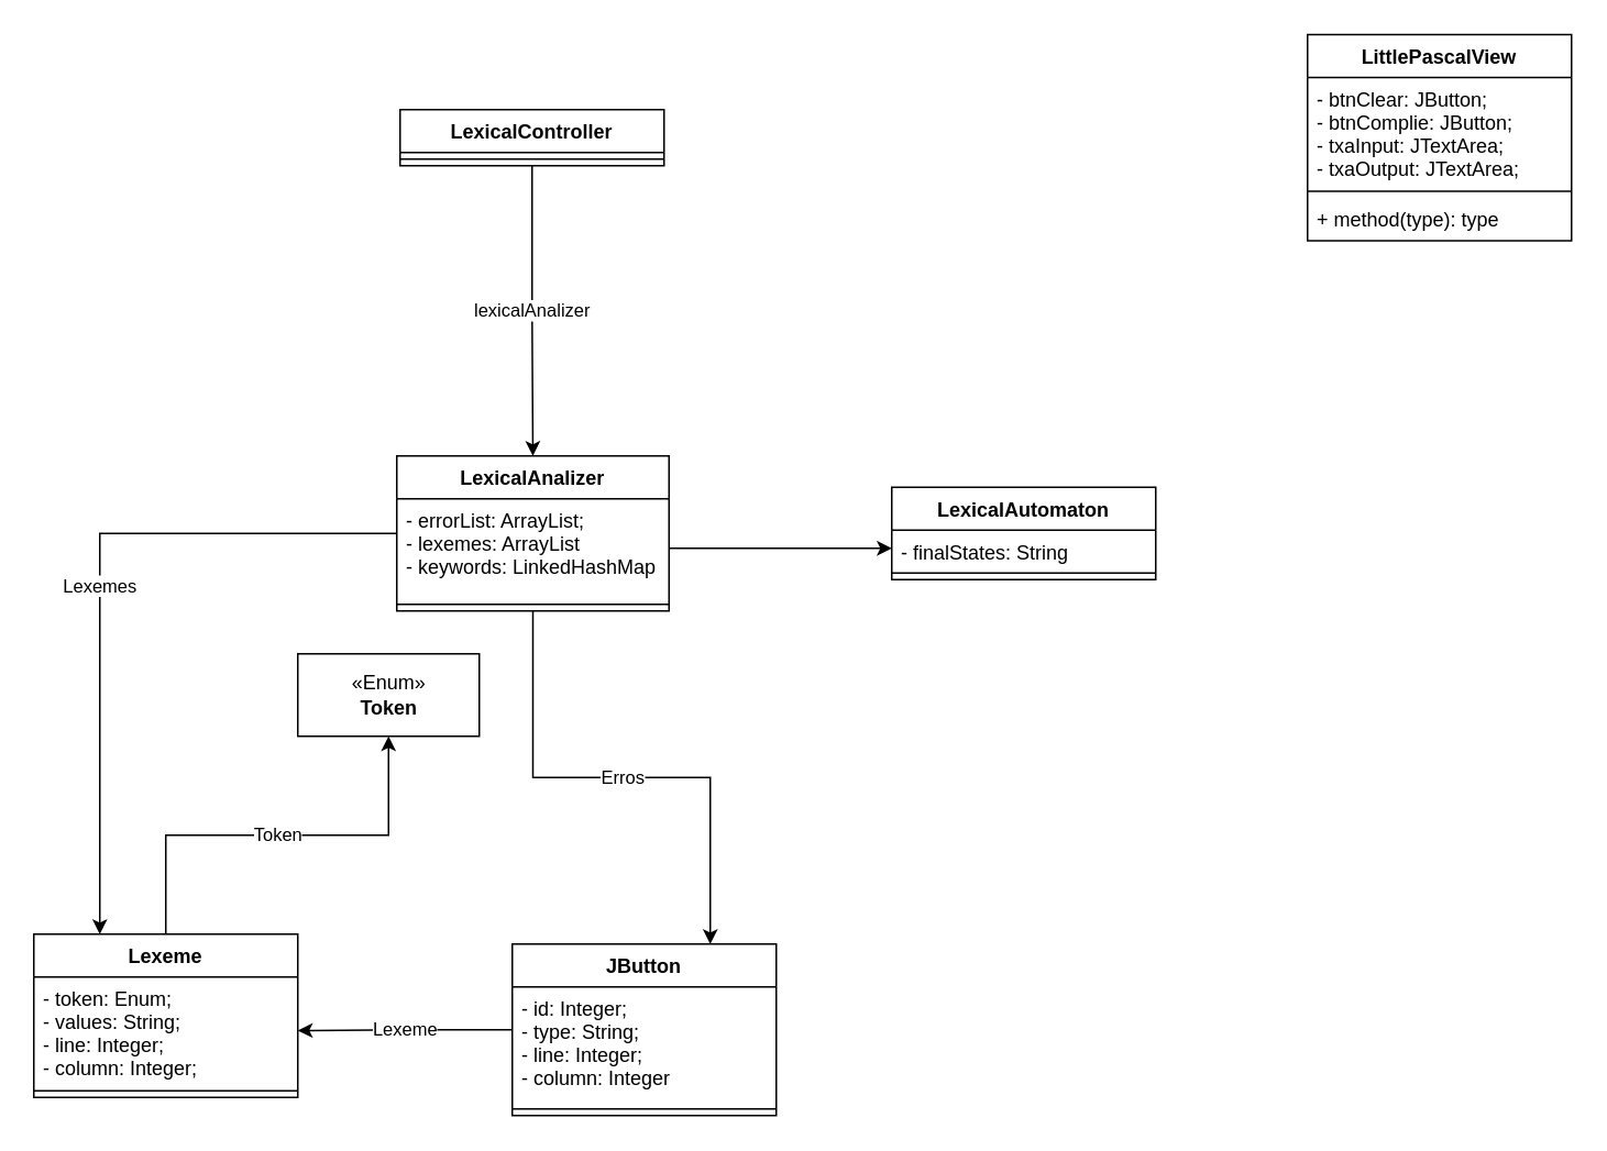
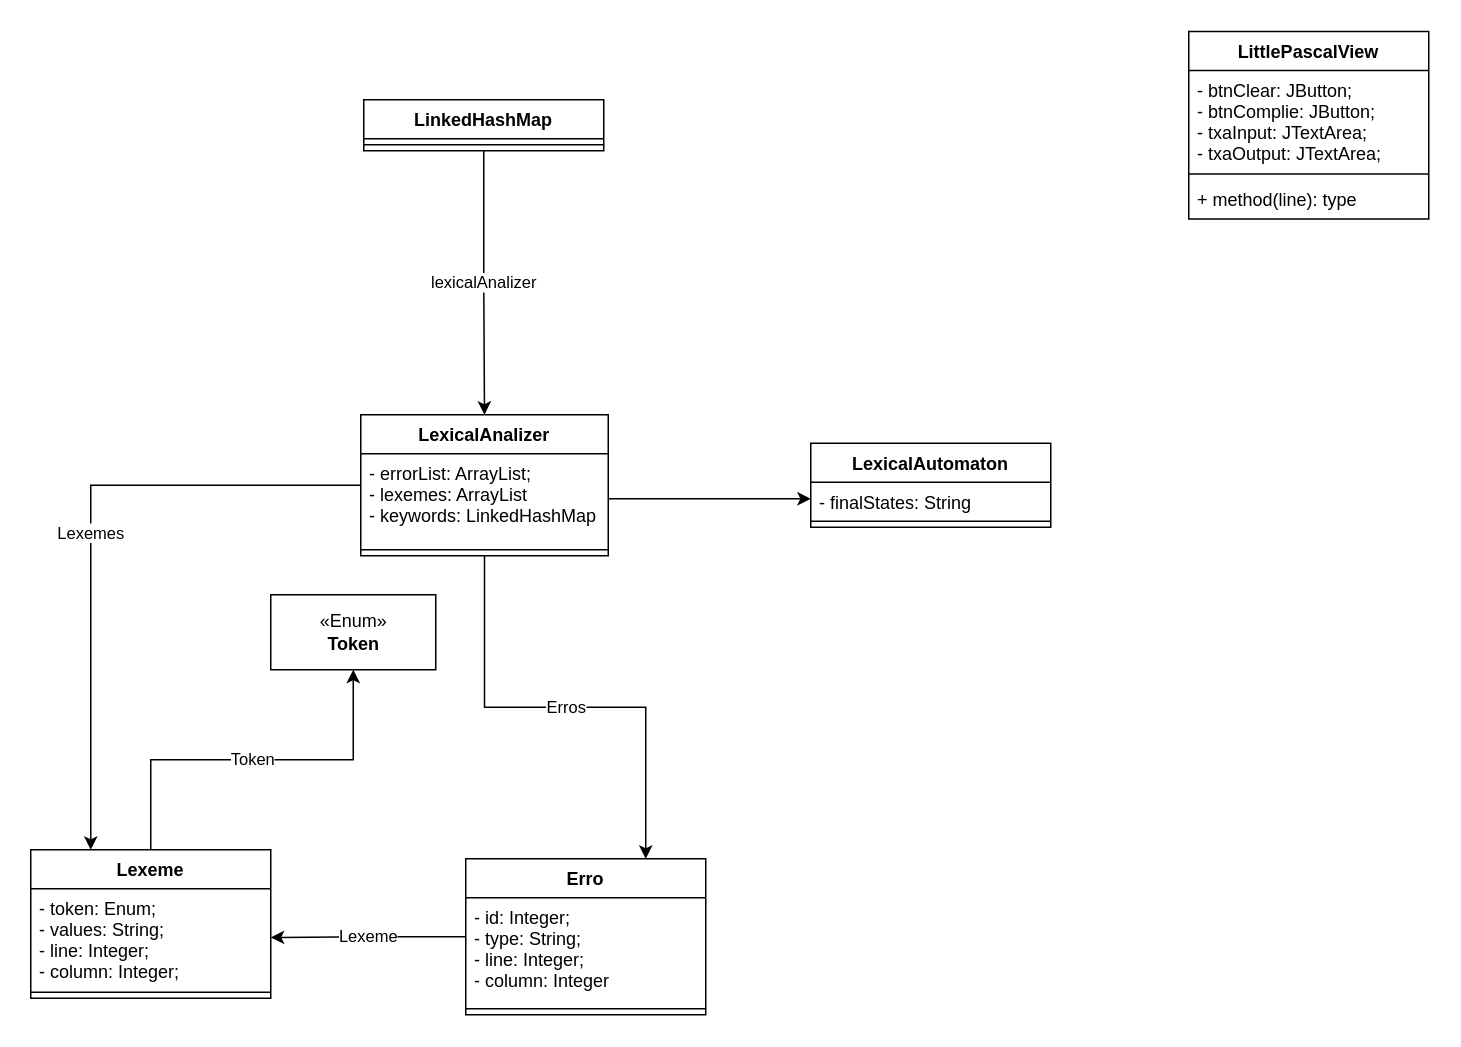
  <mxCell id="0" />
  <mxCell id="1" parent="0" />
  <mxCell id="2" value="Token" style="edgeStyle=orthogonalEdgeStyle;rounded=0;orthogonalLoop=1;jettySize=auto;html=1;" edge="1" parent="1" source="3" target="15"><mxGeometry relative="1" as="geometry" /></mxCell>
  <mxCell id="3" value="Lexeme" style="swimlane;fontStyle=1;align=center;verticalAlign=top;childLayout=stackLayout;horizontal=1;startSize=26;horizontalStack=0;resizeParent=1;resizeParentMax=0;resizeLast=0;collapsible=1;marginBottom=0;" vertex="1" parent="1"><mxGeometry x="20" y="566" width="160" height="99" as="geometry" /></mxCell>
  <mxCell id="4" value="- token: Enum;&#10;- values: String;&#10;- line: Integer;&#10;- column: Integer;" style="text;strokeColor=none;fillColor=none;align=left;verticalAlign=top;spacingLeft=4;spacingRight=4;overflow=hidden;rotatable=0;points=[[0,0.5],[1,0.5]];portConstraint=eastwest;" vertex="1" parent="3"><mxGeometry y="26" width="160" height="65" as="geometry" /></mxCell>
  <mxCell id="5" value="" style="line;strokeWidth=1;fillColor=none;align=left;verticalAlign=middle;spacingTop=-1;spacingLeft=3;spacingRight=3;rotatable=0;labelPosition=right;points=[];portConstraint=eastwest;" vertex="1" parent="3"><mxGeometry y="91" width="160" height="8" as="geometry" /></mxCell>
  <mxCell id="6" value="Lexeme" style="edgeStyle=orthogonalEdgeStyle;rounded=0;orthogonalLoop=1;jettySize=auto;html=1;" edge="1" parent="1" source="7" target="4"><mxGeometry relative="1" as="geometry" /></mxCell>
- <mxCell id="7" value="JButton" style="swimlane;fontStyle=1;align=center;verticalAlign=top;childLayout=stackLayout;horizontal=1;startSize=26;horizontalStack=0;resizeParent=1;resizeParentMax=0;resizeLast=0;collapsible=1;marginBottom=0;" vertex="1" parent="1"><mxGeometry x="310" y="572" width="160" height="104" as="geometry" /></mxCell>
+ <mxCell id="7" value="Erro" style="swimlane;fontStyle=1;align=center;verticalAlign=top;childLayout=stackLayout;horizontal=1;startSize=26;horizontalStack=0;resizeParent=1;resizeParentMax=0;resizeLast=0;collapsible=1;marginBottom=0;" vertex="1" parent="1"><mxGeometry x="310" y="572" width="160" height="104" as="geometry" /></mxCell>
  <mxCell id="8" value="- id: Integer;&#10;- type: String;&#10;- line: Integer;&#10;- column: Integer" style="text;strokeColor=none;fillColor=none;align=left;verticalAlign=top;spacingLeft=4;spacingRight=4;overflow=hidden;rotatable=0;points=[[0,0.5],[1,0.5]];portConstraint=eastwest;" vertex="1" parent="7"><mxGeometry y="26" width="160" height="70" as="geometry" /></mxCell>
  <mxCell id="9" value="" style="line;strokeWidth=1;fillColor=none;align=left;verticalAlign=middle;spacingTop=-1;spacingLeft=3;spacingRight=3;rotatable=0;labelPosition=right;points=[];portConstraint=eastwest;" vertex="1" parent="7"><mxGeometry y="96" width="160" height="8" as="geometry" /></mxCell>
  <mxCell id="10" value="Lexemes" style="edgeStyle=orthogonalEdgeStyle;rounded=0;orthogonalLoop=1;jettySize=auto;html=1;entryX=0.25;entryY=0;entryDx=0;entryDy=0;" edge="1" parent="1" source="12" target="3"><mxGeometry relative="1" as="geometry" /></mxCell>
  <mxCell id="11" value="Erros" style="edgeStyle=orthogonalEdgeStyle;rounded=0;orthogonalLoop=1;jettySize=auto;html=1;entryX=0.75;entryY=0;entryDx=0;entryDy=0;" edge="1" parent="1" source="12" target="7"><mxGeometry relative="1" as="geometry" /></mxCell>
  <mxCell id="12" value="LexicalAnalizer" style="swimlane;fontStyle=1;align=center;verticalAlign=top;childLayout=stackLayout;horizontal=1;startSize=26;horizontalStack=0;resizeParent=1;resizeParentMax=0;resizeLast=0;collapsible=1;marginBottom=0;" vertex="1" parent="1"><mxGeometry x="240" y="276" width="165" height="94" as="geometry" /></mxCell>
  <mxCell id="13" value="- errorList: ArrayList;&#10;- lexemes: ArrayList&#10;- keywords: LinkedHashMap" style="text;strokeColor=none;fillColor=none;align=left;verticalAlign=top;spacingLeft=4;spacingRight=4;overflow=hidden;rotatable=0;points=[[0,0.5],[1,0.5]];portConstraint=eastwest;" vertex="1" parent="12"><mxGeometry y="26" width="165" height="60" as="geometry" /></mxCell>
  <mxCell id="14" value="" style="line;strokeWidth=1;fillColor=none;align=left;verticalAlign=middle;spacingTop=-1;spacingLeft=3;spacingRight=3;rotatable=0;labelPosition=right;points=[];portConstraint=eastwest;" vertex="1" parent="12"><mxGeometry y="86" width="165" height="8" as="geometry" /></mxCell>
  <mxCell id="15" value="«Enum»&lt;br&gt;&lt;b&gt;Token&lt;/b&gt;" style="html=1;" vertex="1" parent="1"><mxGeometry x="180" y="396" width="110" height="50" as="geometry" /></mxCell>
  <mxCell id="16" value="LexicalAutomaton&#10;" style="swimlane;fontStyle=1;align=center;verticalAlign=top;childLayout=stackLayout;horizontal=1;startSize=26;horizontalStack=0;resizeParent=1;resizeParentMax=0;resizeLast=0;collapsible=1;marginBottom=0;" vertex="1" parent="1"><mxGeometry x="540" y="295" width="160" height="56" as="geometry" /></mxCell>
  <mxCell id="17" value="- finalStates: String" style="text;strokeColor=none;fillColor=none;align=left;verticalAlign=top;spacingLeft=4;spacingRight=4;overflow=hidden;rotatable=0;points=[[0,0.5],[1,0.5]];portConstraint=eastwest;" vertex="1" parent="16"><mxGeometry y="26" width="160" height="22" as="geometry" /></mxCell>
  <mxCell id="18" value="" style="line;strokeWidth=1;fillColor=none;align=left;verticalAlign=middle;spacingTop=-1;spacingLeft=3;spacingRight=3;rotatable=0;labelPosition=right;points=[];portConstraint=eastwest;" vertex="1" parent="16"><mxGeometry y="48" width="160" height="8" as="geometry" /></mxCell>
  <mxCell id="19" style="edgeStyle=orthogonalEdgeStyle;rounded=0;orthogonalLoop=1;jettySize=auto;html=1;" edge="1" parent="1" source="13" target="17"><mxGeometry relative="1" as="geometry" /></mxCell>
  <mxCell id="20" value="lexicalAnalizer" style="edgeStyle=orthogonalEdgeStyle;rounded=0;orthogonalLoop=1;jettySize=auto;html=1;" edge="1" parent="1" source="21" target="12"><mxGeometry relative="1" as="geometry" /></mxCell>
- <mxCell id="21" value="LexicalController" style="swimlane;fontStyle=1;align=center;verticalAlign=top;childLayout=stackLayout;horizontal=1;startSize=26;horizontalStack=0;resizeParent=1;resizeParentMax=0;resizeLast=0;collapsible=1;marginBottom=0;" vertex="1" parent="1"><mxGeometry x="242" y="66" width="160" height="34" as="geometry" /></mxCell>
+ <mxCell id="21" value="LinkedHashMap" style="swimlane;fontStyle=1;align=center;verticalAlign=top;childLayout=stackLayout;horizontal=1;startSize=26;horizontalStack=0;resizeParent=1;resizeParentMax=0;resizeLast=0;collapsible=1;marginBottom=0;" vertex="1" parent="1"><mxGeometry x="242" y="66" width="160" height="34" as="geometry" /></mxCell>
  <mxCell id="22" value="" style="line;strokeWidth=1;fillColor=none;align=left;verticalAlign=middle;spacingTop=-1;spacingLeft=3;spacingRight=3;rotatable=0;labelPosition=right;points=[];portConstraint=eastwest;" vertex="1" parent="21"><mxGeometry y="26" width="160" height="8" as="geometry" /></mxCell>
  <mxCell id="23" value="LittlePascalView&#10;" style="swimlane;fontStyle=1;align=center;verticalAlign=top;childLayout=stackLayout;horizontal=1;startSize=26;horizontalStack=0;resizeParent=1;resizeParentMax=0;resizeLast=0;collapsible=1;marginBottom=0;" vertex="1" parent="1"><mxGeometry x="792" y="20.5" width="160" height="125" as="geometry" /></mxCell>
  <mxCell id="24" value="- btnClear: JButton;&#10;- btnComplie: JButton;&#10;- txaInput: JTextArea;&#10;- txaOutput: JTextArea;" style="text;strokeColor=none;fillColor=none;align=left;verticalAlign=top;spacingLeft=4;spacingRight=4;overflow=hidden;rotatable=0;points=[[0,0.5],[1,0.5]];portConstraint=eastwest;" vertex="1" parent="23"><mxGeometry y="26" width="160" height="65" as="geometry" /></mxCell>
  <mxCell id="25" value="" style="line;strokeWidth=1;fillColor=none;align=left;verticalAlign=middle;spacingTop=-1;spacingLeft=3;spacingRight=3;rotatable=0;labelPosition=right;points=[];portConstraint=eastwest;" vertex="1" parent="23"><mxGeometry y="91" width="160" height="8" as="geometry" /></mxCell>
- <mxCell id="26" value="+ method(type): type" style="text;strokeColor=none;fillColor=none;align=left;verticalAlign=top;spacingLeft=4;spacingRight=4;overflow=hidden;rotatable=0;points=[[0,0.5],[1,0.5]];portConstraint=eastwest;" vertex="1" parent="23"><mxGeometry y="99" width="160" height="26" as="geometry" /></mxCell>
+ <mxCell id="26" value="+ method(line): type" style="text;strokeColor=none;fillColor=none;align=left;verticalAlign=top;spacingLeft=4;spacingRight=4;overflow=hidden;rotatable=0;points=[[0,0.5],[1,0.5]];portConstraint=eastwest;" vertex="1" parent="23"><mxGeometry y="99" width="160" height="26" as="geometry" /></mxCell>
